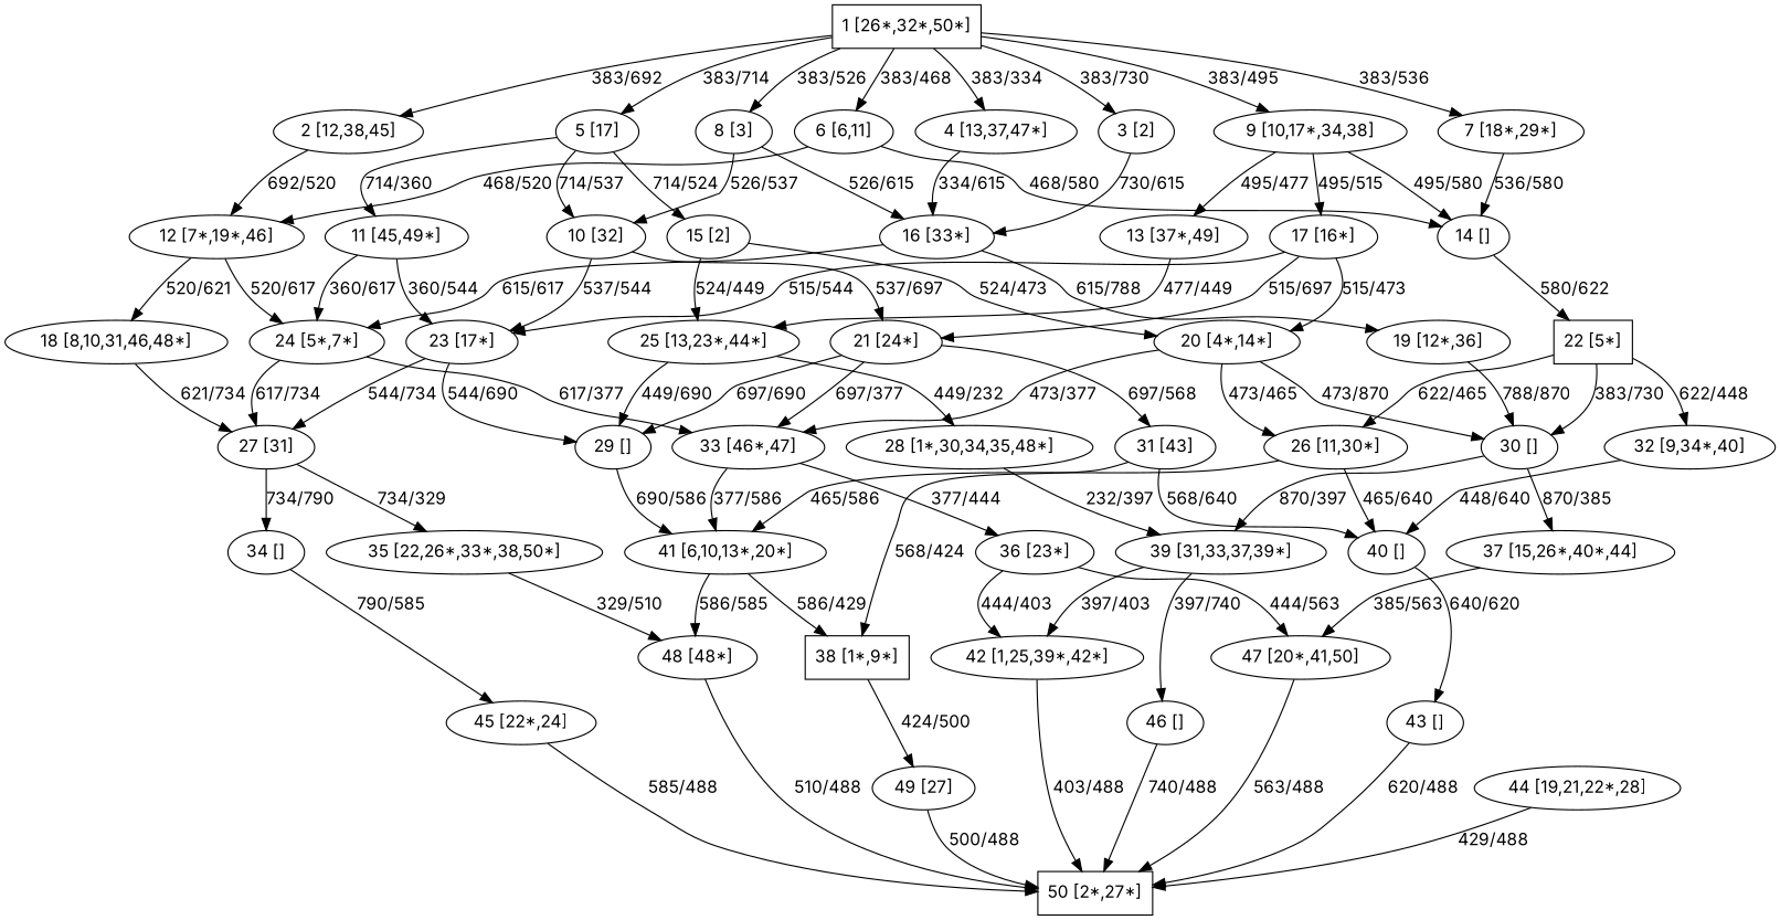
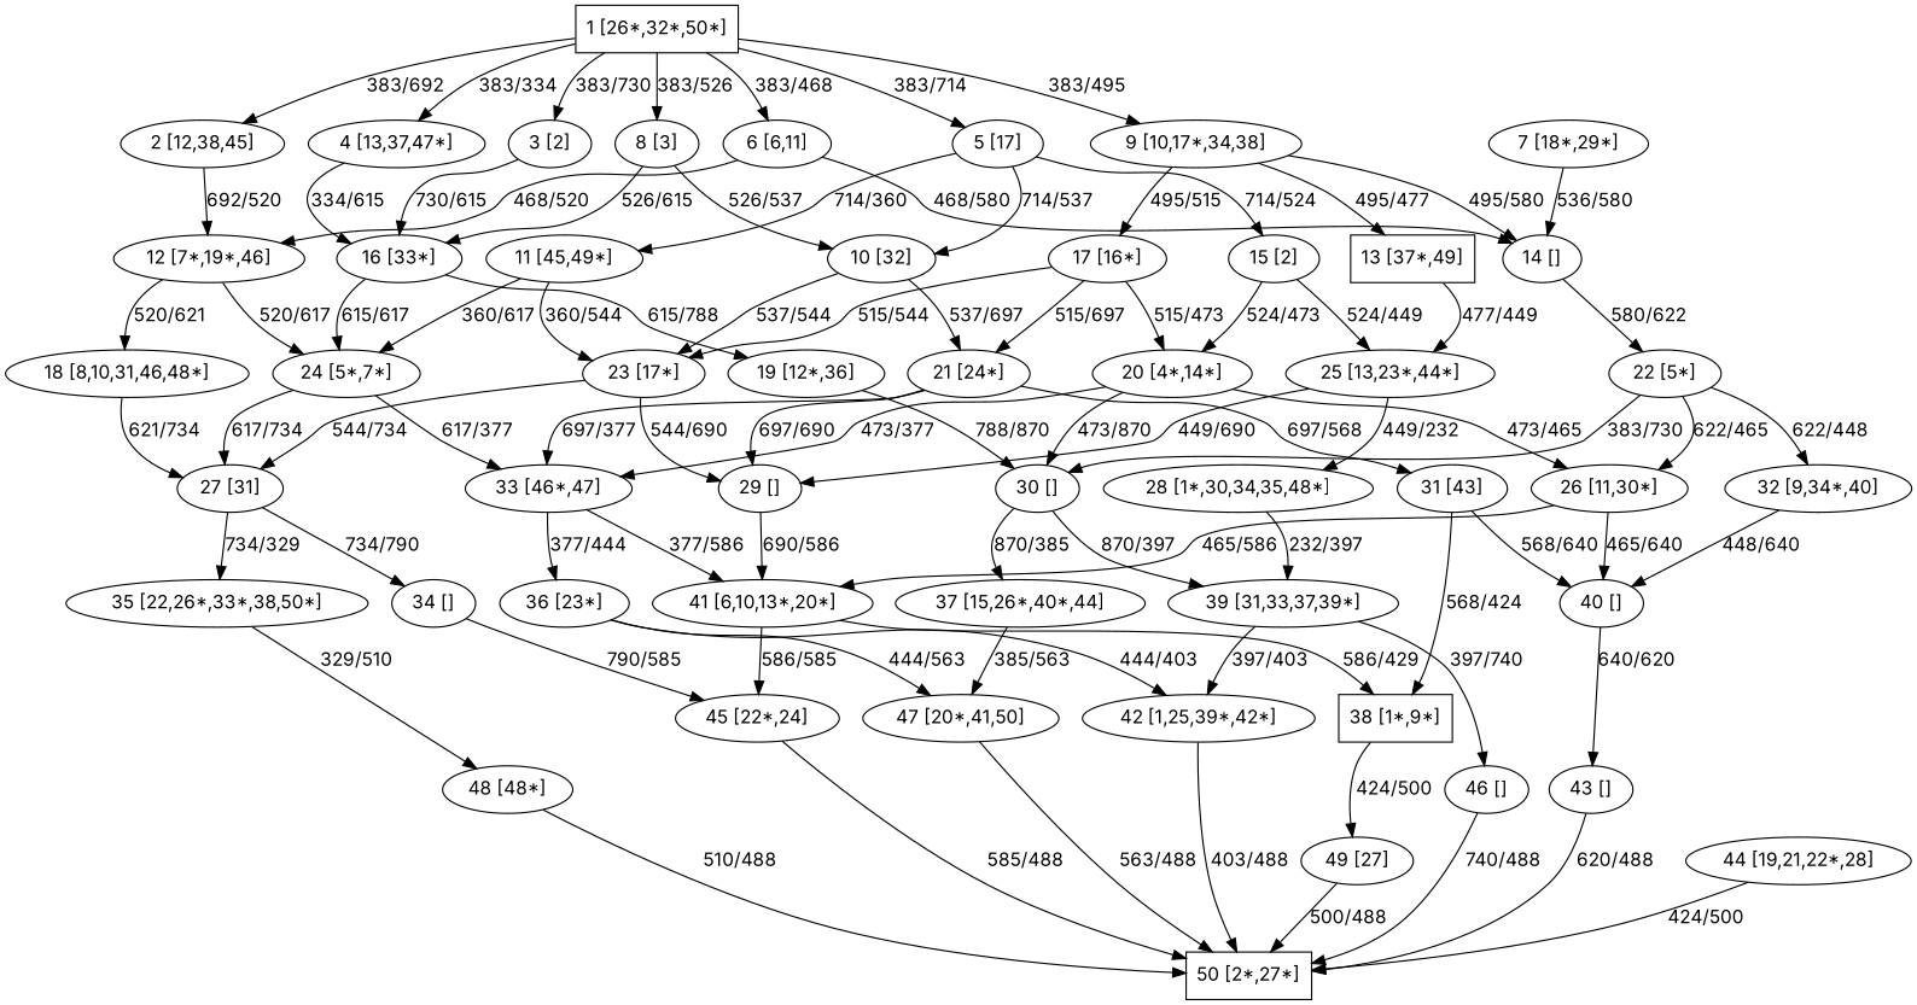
  strict digraph {
    fontname=Inter
    rankdir=UD
    node [fontname=Inter]
    edge [fontname=Inter]
    n1 [label="1 [26*,32*,50*]" shape=box]
    n2 [label="2 [12,38,45]"]
    n3 [label="3 [2]"]
    n4 [label="4 [13,37,47*]"]
    n5 [label="5 [17]"]
    n6 [label="6 [6,11]"]
    n7 [label="7 [18*,29*]"]
    n8 [label="8 [3]"]
    n9 [label="9 [10,17*,34,38]"]
    n10 [label="12 [7*,19*,46]"]
    n11 [label="16 [33*]"]
    n12 [label="10 [32]"]
    n13 [label="11 [45,49*]"]
    n14 [label="15 [2]"]
    n15 [label="14 []"]
-   n16 [label="13 [37*,49]"]
+   n16 [label="13 [37*,49]" shape=box]
    n17 [label="17 [16*]"]
    n18 [label="24 [5*,7*]"]
    n19 [label="18 [8,10,31,46,48*]"]
    n20 [label="19 [12*,36]"]
    n21 [label="21 [24*]"]
    n22 [label="23 [17*]"]
    n23 [label="25 [13,23*,44*]"]
    n24 [label="20 [4*,14*]"]
-   n25 [label="22 [5*]" shape=box]
+   n25 [label="22 [5*]"]
    n26 [label="33 [46*,47]"]
    n27 [label="29 []"]
    n28 [label="31 [43]"]
    n29 [label="27 [31]"]
    n30 [label="28 [1*,30,34,35,48*]"]
    n31 [label="30 []"]
    n32 [label="26 [11,30*]"]
    n33 [label="32 [9,34*,40]"]
    n34 [label="34 []"]
    n35 [label="35 [22,26*,33*,38,50*]"]
    n36 [label="39 [31,33,37,39*]"]
    n37 [label="37 [15,26*,40*,44]"]
    n38 [label="40 []"]
    n39 [label="41 [6,10,13*,20*]"]
    n40 [label="36 [23*]"]
    n41 [label="38 [1*,9*]" shape=box]
    n42 [label="43 []"]
    n43 [label="45 [22*,24]"]
    n44 [label="48 [48*]"]
    n45 [label="42 [1,25,39*,42*]"]
    n46 [label="46 []"]
    n47 [label="47 [20*,41,50]"]
    n48 [label="49 [27]"]
    n49 [label="50 [2*,27*]" shape=box]
    n50 [label="44 [19,21,22*,28]"]
    n1 -> n2 [label="383/692"]
    n1 -> n3 [label="383/730"]
    n1 -> n4 [label="383/334"]
    n1 -> n5 [label="383/714"]
    n1 -> n6 [label="383/468"]
-   n1 -> n7 [label="383/536"]
    n1 -> n8 [label="383/526"]
    n1 -> n9 [label="383/495"]
    n2 -> n10 [label="692/520"]
    n3 -> n11 [label="730/615"]
    n4 -> n11 [label="334/615"]
    n5 -> n12 [label="714/537"]
    n5 -> n13 [label="714/360"]
    n5 -> n14 [label="714/524"]
    n6 -> n10 [label="468/520"]
    n6 -> n15 [label="468/580"]
    n7 -> n15 [label="536/580"]
    n8 -> n11 [label="526/615"]
    n8 -> n12 [label="526/537"]
    n9 -> n15 [label="495/580"]
    n9 -> n16 [label="495/477"]
    n9 -> n17 [label="495/515"]
    n10 -> n18 [label="520/617"]
    n10 -> n19 [label="520/621"]
    n11 -> n18 [label="615/617"]
    n11 -> n20 [label="615/788"]
    n12 -> n21 [label="537/697"]
    n12 -> n22 [label="537/544"]
    n13 -> n18 [label="360/617"]
    n13 -> n22 [label="360/544"]
    n14 -> n23 [label="524/449"]
    n14 -> n24 [label="524/473"]
    n15 -> n25 [label="580/622"]
    n16 -> n23 [label="477/449"]
    n17 -> n21 [label="515/697"]
    n17 -> n22 [label="515/544"]
    n17 -> n24 [label="515/473"]
    n18 -> n26 [label="617/377"]
    n18 -> n29 [label="617/734"]
    n19 -> n29 [label="621/734"]
    n20 -> n31 [label="788/870"]
    n21 -> n26 [label="697/377"]
    n21 -> n27 [label="697/690"]
    n21 -> n28 [label="697/568"]
    n22 -> n27 [label="544/690"]
    n22 -> n29 [label="544/734"]
    n23 -> n27 [label="449/690"]
    n23 -> n30 [label="449/232"]
    n24 -> n26 [label="473/377"]
    n24 -> n31 [label="473/870"]
    n24 -> n32 [label="473/465"]
    n25 -> n31 [label="383/730"]
    n25 -> n32 [label="622/465"]
    n25 -> n33 [label="622/448"]
    n26 -> n39 [label="377/586"]
    n26 -> n40 [label="377/444"]
    n27 -> n39 [label="690/586"]
    n28 -> n38 [label="568/640"]
    n28 -> n41 [label="568/424"]
    n29 -> n34 [label="734/790"]
    n29 -> n35 [label="734/329"]
    n30 -> n36 [label="232/397"]
    n31 -> n36 [label="870/397"]
    n31 -> n37 [label="870/385"]
    n32 -> n38 [label="465/640"]
    n32 -> n39 [label="465/586"]
    n33 -> n38 [label="448/640"]
    n34 -> n43 [label="790/585"]
    n35 -> n44 [label="329/510"]
    n36 -> n45 [label="397/403"]
    n36 -> n46 [label="397/740"]
    n37 -> n47 [label="385/563"]
    n38 -> n42 [label="640/620"]
    n39 -> n41 [label="586/429"]
-   n39 -> n44 [label="586/585"]
+   n39 -> n43 [label="586/585"]
    n40 -> n45 [label="444/403"]
    n40 -> n47 [label="444/563"]
    n41 -> n48 [label="424/500"]
    n42 -> n49 [label="620/488"]
    n43 -> n49 [label="585/488"]
    n44 -> n49 [label="510/488"]
    n45 -> n49 [label="403/488"]
    n46 -> n49 [label="740/488"]
    n47 -> n49 [label="563/488"]
    n48 -> n49 [label="500/488"]
-   n50 -> n49 [label="429/488"]
+   n50 -> n49 [label="424/500"]
  }
